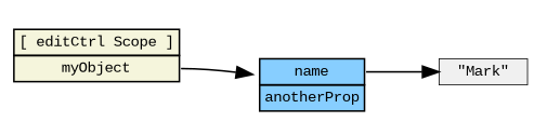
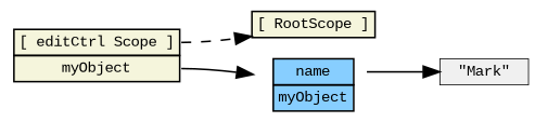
  digraph {
    fontname="Liberation Mono"
    nodesep=0.1
    rankdir=LR
    node [fontname="Liberation Mono" fontsize=9 margin="0.05, 0.04" penwidth=0.5 shape=plaintext]
    edge [fontname="Liberation Mono" headport=proto]
+   n1 [height=0.2 label=<<table bgcolor="beige" border="0" cellborder="1" cellpadding="2" cellspacing="0">   <tr><td port="proto">[ RootScope ]</td></tr></table>>]
    n2 [height=0.2 label=<<table bgcolor="beige" border="0" cellborder="1" cellpadding="2" cellspacing="0">   <tr><td port="proto">[ editCtrl Scope ]</td></tr>   <tr><td port="myObject">myObject</td></tr>   </table>>]
-   n3 [height=0.2 label=<<table bgcolor="skyblue1" border="0" cellborder="1" cellpadding="2" cellspacing="0">   <tr><td port="name">name</td></tr>   <tr><td>anotherProp</td></tr>   </table>>]
+   n3 [height=0.2 label=<<table bgcolor="skyblue1" border="0" cellborder="1" cellpadding="2" cellspacing="0">   <tr><td port="name">name</td></tr>   <tr><td>myObject</td></tr>   </table>>]
    n4 [fillcolor=gray94 height=0.2 label="\"Mark\"" shape=box style=filled]
+   n2 -> n1 [style=dashed tailport=proto]
    n2 -> n3 [tailport=myObject]
    n3 -> n4 [tailport=name]
  }
